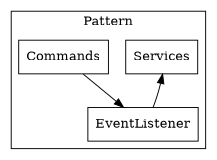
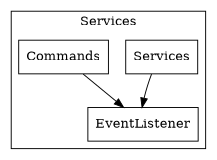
  digraph {
    node [shape=box]
    n1 [label=Services]
    n2 [label=Commands]
    n3 [label=EventListener]
    subgraph cluster_1 {
-     label=Pattern
+     label=Services
      n1
      n2
      n3
    }
    n2 -> n3
-   n3 -> n1
+   n1 -> n3
  }
